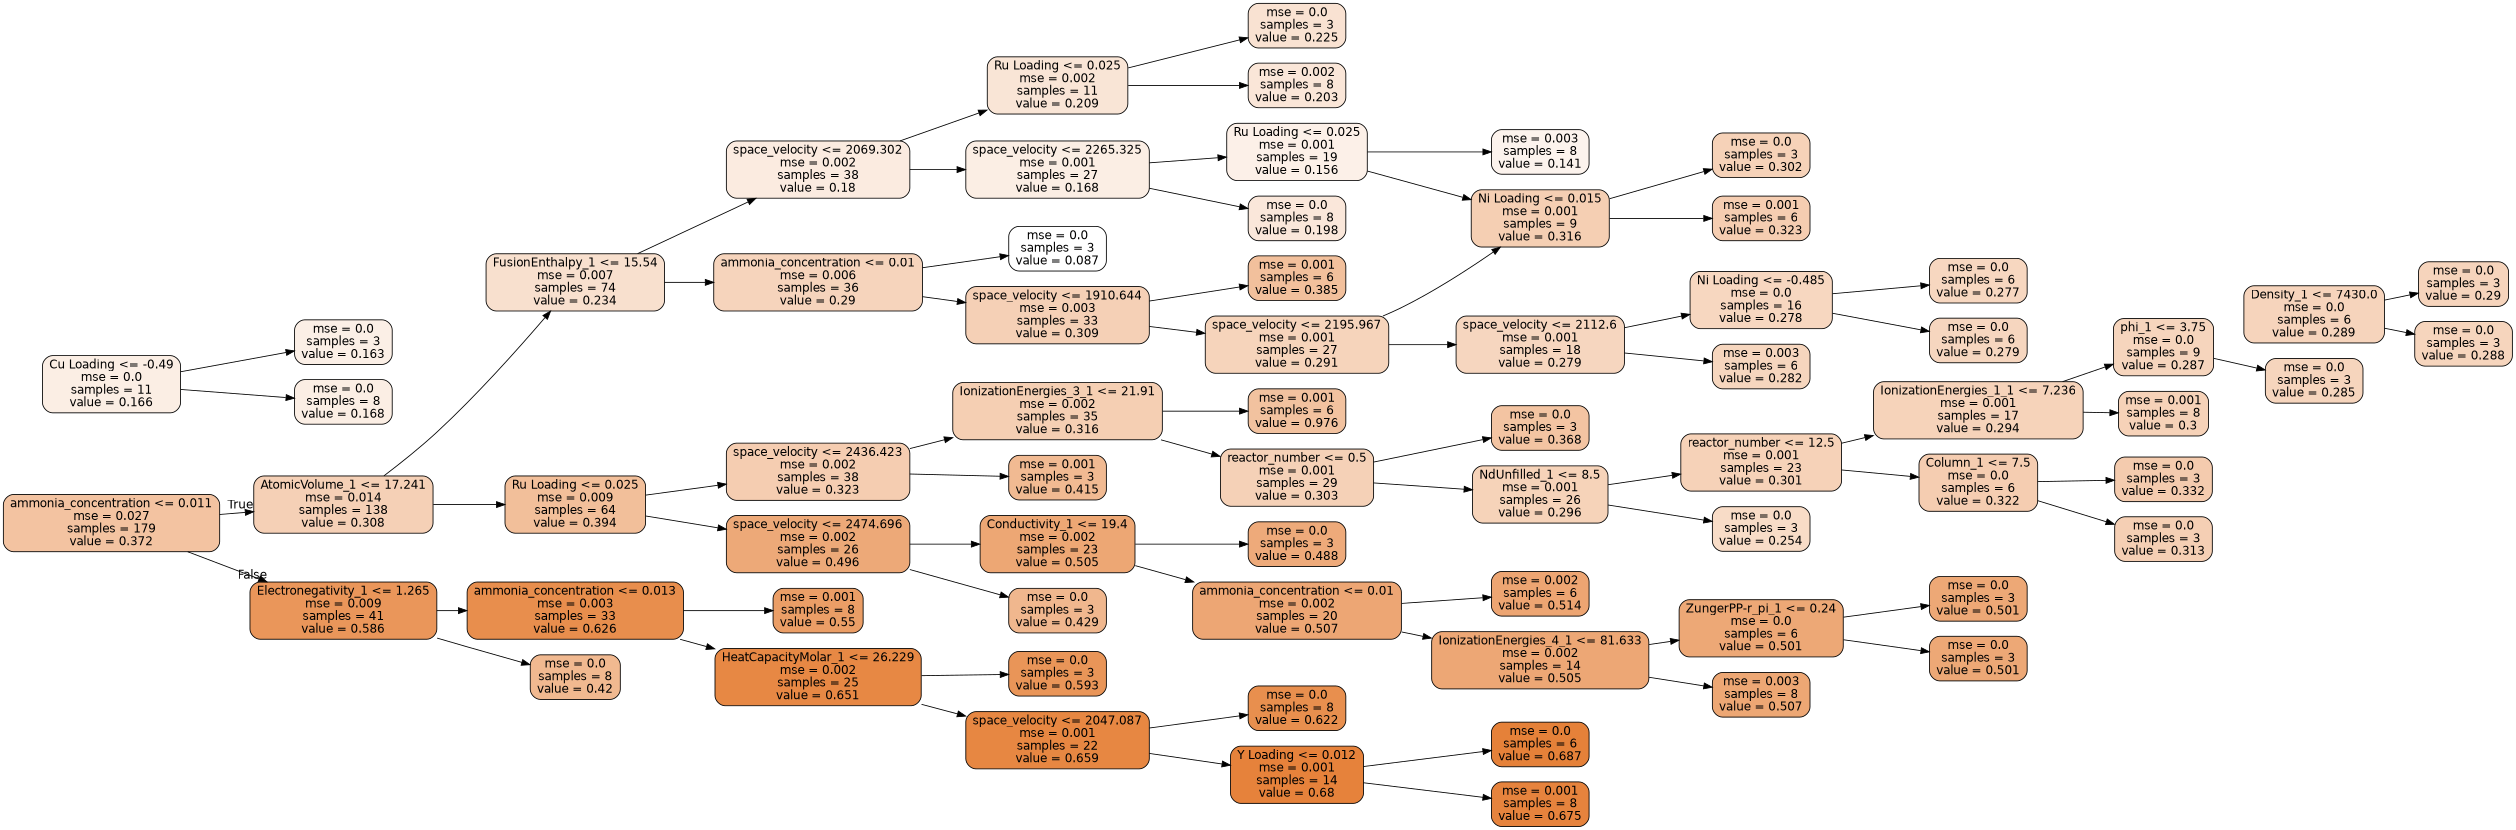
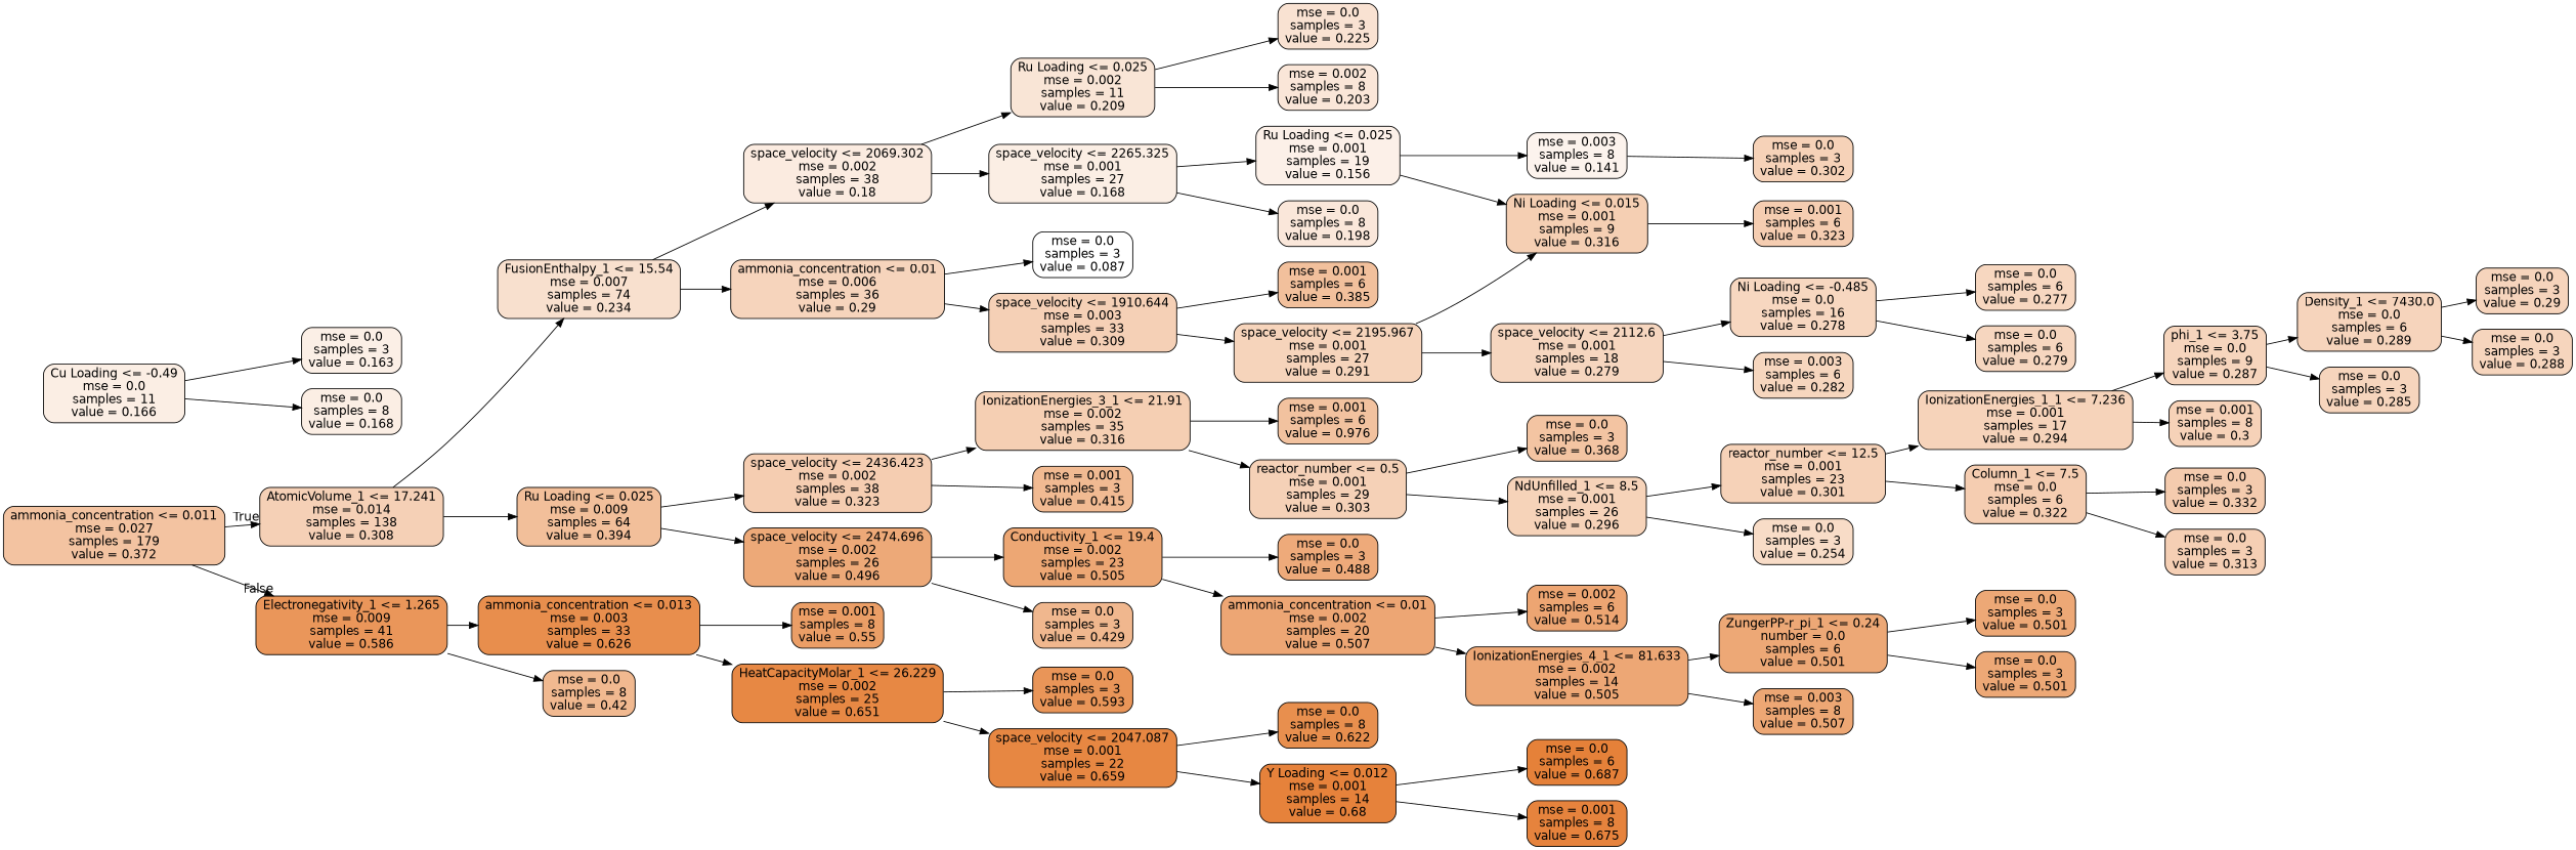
  digraph {
    rankdir=LR
    node [color=black fillcolor="#e5813956" fontname=helvetica shape=box style="filled, rounded"]
    edge [fontname=helvetica]
    n1 [fillcolor="#e5813979" label="ammonia_concentration <= 0.011\nmse = 0.027\nsamples = 179\nvalue = 0.372"]
    n2 [fillcolor="#e581395e" label="AtomicVolume_1 <= 17.241\nmse = 0.014\nsamples = 138\nvalue = 0.308"]
    n3 [fillcolor="#e58139d4" label="Electronegativity_1 <= 1.265\nmse = 0.009\nsamples = 41\nvalue = 0.586"]
    n4 [fillcolor="#e581393e" label="FusionEnthalpy_1 <= 15.54\nmse = 0.007\nsamples = 74\nvalue = 0.234"]
    n5 [fillcolor="#e5813982" label="Ru Loading <= 0.025\nmse = 0.009\nsamples = 64\nvalue = 0.394"]
    n6 [fillcolor="#e58139e5" label="ammonia_concentration <= 0.013\nmse = 0.003\nsamples = 33\nvalue = 0.626"]
    n7 [fillcolor="#e581398e" label="mse = 0.0\nsamples = 8\nvalue = 0.42"]
    n8 [fillcolor="#e5813927" label="space_velocity <= 2069.302\nmse = 0.002\nsamples = 38\nvalue = 0.18"]
    n9 [label="ammonia_concentration <= 0.01\nmse = 0.006\nsamples = 36\nvalue = 0.29"]
    n10 [fillcolor="#e5813964" label="space_velocity <= 2436.423\nmse = 0.002\nsamples = 38\nvalue = 0.323"]
    n11 [fillcolor="#e58139ae" label="space_velocity <= 2474.696\nmse = 0.002\nsamples = 26\nvalue = 0.496"]
    n12 [fillcolor="#e5813934" label="Ru Loading <= 0.025\nmse = 0.002\nsamples = 11\nvalue = 0.209"]
    n13 [fillcolor="#e5813922" label="space_velocity <= 2265.325\nmse = 0.001\nsamples = 27\nvalue = 0.168"]
    n14 [fillcolor="#e5813900" label="mse = 0.0\nsamples = 3\nvalue = 0.087"]
    n15 [fillcolor="#e581395e" label="space_velocity <= 1910.644\nmse = 0.003\nsamples = 33\nvalue = 0.309"]
    n16 [fillcolor="#e581393a" label="mse = 0.0\nsamples = 3\nvalue = 0.225"]
    n17 [fillcolor="#e5813931" label="mse = 0.002\nsamples = 8\nvalue = 0.203"]
    n18 [fillcolor="#e581391d" label="Ru Loading <= 0.025\nmse = 0.001\nsamples = 19\nvalue = 0.156"]
    n19 [fillcolor="#e581392f" label="mse = 0.0\nsamples = 8\nvalue = 0.198"]
    n20 [fillcolor="#e5813917" label="mse = 0.003\nsamples = 8\nvalue = 0.141"]
    n21 [fillcolor="#e5813961" label="Ni Loading <= 0.015\nmse = 0.001\nsamples = 9\nvalue = 0.316"]
    n22 [fillcolor="#e5813922" label="Cu Loading <= -0.49\nmse = 0.0\nsamples = 11\nvalue = 0.166"]
    n23 [fillcolor="#e5813920" label="mse = 0.0\nsamples = 3\nvalue = 0.163"]
    n24 [fillcolor="#e5813922" label="mse = 0.0\nsamples = 8\nvalue = 0.168"]
    n25 [fillcolor="#e581397f" label="mse = 0.001\nsamples = 6\nvalue = 0.385"]
    n26 [fillcolor="#e5813957" label="space_velocity <= 2195.967\nmse = 0.001\nsamples = 27\nvalue = 0.291"]
    n27 [fillcolor="#e5813952" label="space_velocity <= 2112.6\nmse = 0.001\nsamples = 18\nvalue = 0.279"]
    n28 [fillcolor="#e5813951" label="Ni Loading <= -0.485\nmse = 0.0\nsamples = 16\nvalue = 0.278"]
    n29 [fillcolor="#e5813953" label="mse = 0.003\nsamples = 6\nvalue = 0.282"]
    n30 [fillcolor="#e581395b" label="mse = 0.0\nsamples = 3\nvalue = 0.302"]
    n31 [fillcolor="#e5813964" label="mse = 0.001\nsamples = 6\nvalue = 0.323"]
    n32 [fillcolor="#e5813951" label="mse = 0.0\nsamples = 6\nvalue = 0.277"]
    n33 [fillcolor="#e5813952" label="mse = 0.0\nsamples = 6\nvalue = 0.279"]
    n34 [fillcolor="#e5813961" label="IonizationEnergies_3_1 <= 21.91\nmse = 0.002\nsamples = 35\nvalue = 0.316"]
    n35 [fillcolor="#e581398c" label="mse = 0.001\nsamples = 3\nvalue = 0.415"]
    n36 [fillcolor="#e58139b2" label="Conductivity_1 <= 19.4\nmse = 0.002\nsamples = 23\nvalue = 0.505"]
    n37 [fillcolor="#e5813991" label="mse = 0.0\nsamples = 3\nvalue = 0.429"]
    n38 [fillcolor="#e581397b" label="mse = 0.001\nsamples = 6\nvalue = 0.976"]
    n39 [fillcolor="#e581395c" label="reactor_number <= 0.5\nmse = 0.001\nsamples = 29\nvalue = 0.303"]
    n40 [fillcolor="#e5813977" label="mse = 0.0\nsamples = 3\nvalue = 0.368"]
    n41 [fillcolor="#e5813959" label="NdUnfilled_1 <= 8.5\nmse = 0.001\nsamples = 26\nvalue = 0.296"]
    n42 [fillcolor="#e581395b" label="reactor_number <= 12.5\nmse = 0.001\nsamples = 23\nvalue = 0.301"]
    n43 [fillcolor="#e5813947" label="mse = 0.0\nsamples = 3\nvalue = 0.254"]
    n44 [fillcolor="#e5813958" label="IonizationEnergies_1_1 <= 7.236\nmse = 0.001\nsamples = 17\nvalue = 0.294"]
    n45 [fillcolor="#e5813964" label="Column_1 <= 7.5\nmse = 0.0\nsamples = 6\nvalue = 0.322"]
    n46 [fillcolor="#e5813955" label="phi_1 <= 3.75\nmse = 0.0\nsamples = 9\nvalue = 0.287"]
    n47 [fillcolor="#e581395b" label="mse = 0.001\nsamples = 8\nvalue = 0.3"]
    n48 [fillcolor="#e5813968" label="mse = 0.0\nsamples = 3\nvalue = 0.332"]
    n49 [fillcolor="#e5813960" label="mse = 0.0\nsamples = 3\nvalue = 0.313"]
    n50 [label="Density_1 <= 7430.0\nmse = 0.0\nsamples = 6\nvalue = 0.289"]
    n51 [fillcolor="#e5813954" label="mse = 0.0\nsamples = 3\nvalue = 0.285"]
    n52 [label="mse = 0.0\nsamples = 3\nvalue = 0.29"]
    n53 [fillcolor="#e5813955" label="mse = 0.0\nsamples = 3\nvalue = 0.288"]
    n54 [fillcolor="#e58139ab" label="mse = 0.0\nsamples = 3\nvalue = 0.488"]
    n55 [fillcolor="#e58139b3" label="ammonia_concentration <= 0.01\nmse = 0.002\nsamples = 20\nvalue = 0.507"]
    n56 [fillcolor="#e58139b5" label="mse = 0.002\nsamples = 6\nvalue = 0.514"]
    n57 [fillcolor="#e58139b1" label="IonizationEnergies_4_1 <= 81.633\nmse = 0.002\nsamples = 14\nvalue = 0.505"]
-   n58 [fillcolor="#e58139b0" label="ZungerPP-r_pi_1 <= 0.24\nmse = 0.0\nsamples = 6\nvalue = 0.501"]
+   n58 [fillcolor="#e58139b0" label="ZungerPP-r_pi_1 <= 0.24\nnumber = 0.0\nsamples = 6\nvalue = 0.501"]
    n59 [fillcolor="#e58139b2" label="mse = 0.003\nsamples = 8\nvalue = 0.507"]
    n60 [fillcolor="#e58139b0" label="mse = 0.0\nsamples = 3\nvalue = 0.501"]
    n61 [fillcolor="#e58139b0" label="mse = 0.0\nsamples = 3\nvalue = 0.501"]
    n62 [fillcolor="#e58139c5" label="mse = 0.001\nsamples = 8\nvalue = 0.55"]
    n63 [fillcolor="#e58139f0" label="HeatCapacityMolar_1 <= 26.229\nmse = 0.002\nsamples = 25\nvalue = 0.651"]
    n64 [fillcolor="#e58139d7" label="mse = 0.0\nsamples = 3\nvalue = 0.593"]
    n65 [fillcolor="#e58139f3" label="space_velocity <= 2047.087\nmse = 0.001\nsamples = 22\nvalue = 0.659"]
    n66 [fillcolor="#e58139e3" label="mse = 0.0\nsamples = 8\nvalue = 0.622"]
    n67 [fillcolor="#e58139fc" label="Y Loading <= 0.012\nmse = 0.001\nsamples = 14\nvalue = 0.68"]
    n68 [fillcolor="#e58139ff" label="mse = 0.0\nsamples = 6\nvalue = 0.687"]
    n69 [fillcolor="#e58139fa" label="mse = 0.001\nsamples = 8\nvalue = 0.675"]
    n1 -> n2 [headlabel=True labelangle=45 labeldistance=2.5]
    n1 -> n3 [headlabel=False labelangle=-45 labeldistance=2.5]
    n2 -> n4
    n2 -> n5
    n3 -> n6
    n3 -> n7
    n4 -> n8
    n4 -> n9
    n5 -> n10
    n5 -> n11
    n6 -> n62
    n6 -> n63
    n8 -> n12
    n8 -> n13
    n9 -> n14
    n9 -> n15
    n10 -> n34
    n10 -> n35
    n11 -> n36
    n11 -> n37
    n12 -> n16
    n12 -> n17
    n13 -> n18
    n13 -> n19
    n15 -> n25
    n15 -> n26
    n18 -> n20
    n18 -> n21
-   n21 -> n30
+   n20 -> n30
    n21 -> n31
    n22 -> n23
    n22 -> n24
    n26 -> n21
    n26 -> n27
    n27 -> n28
    n27 -> n29
    n28 -> n32
    n28 -> n33
    n34 -> n38
    n34 -> n39
    n36 -> n54
    n36 -> n55
    n39 -> n40
    n39 -> n41
    n41 -> n42
    n41 -> n43
    n42 -> n44
    n42 -> n45
    n44 -> n46
    n44 -> n47
    n45 -> n48
    n45 -> n49
+   n46 -> n50
    n46 -> n51
    n50 -> n52
    n50 -> n53
    n55 -> n56
    n55 -> n57
    n57 -> n58
    n57 -> n59
    n58 -> n60
    n58 -> n61
    n63 -> n64
    n63 -> n65
    n65 -> n66
    n65 -> n67
    n67 -> n68
    n67 -> n69
  }
